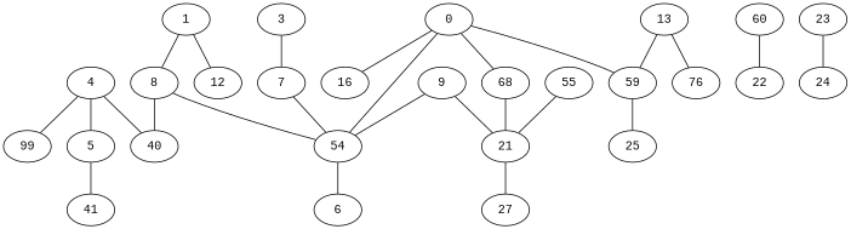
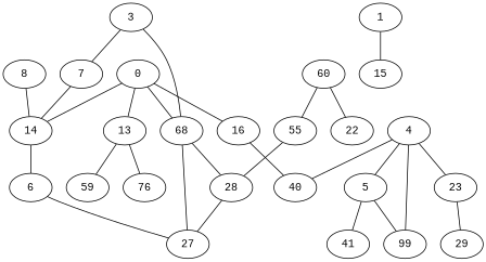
  graph {
    fontname="Liberation Mono"
    node [fontname="Liberation Mono"]
    edge [fontname="Liberation Mono"]
    0
-   14 [label=54]
+   14
    16
    n4 [label=68]
    n5 [label=59]
    6
    n7 [label=40]
    27
-   21
-   25
+   21 [label=28]
    1
    8
-   12
+   12 [label=15]
    3
    7
    n16 [label=60]
    22
    n18 [label=55]
    n19 [label=41]
    4
    5
    23
    n23 [label=99]
-   24
-   9
+   24 [label=29]
    13
    n27 [label=76]
    0 -- 14
    0 -- 16
    0 -- n4
-   0 -- n5
+   0 -- 13
    14 -- 6
-   8 -- n7
+   16 -- n7
+   n4 -- 27
    n4 -- 21
-   n5 -- 25
+   6 -- 27
    21 -- 27
-   1 -- 8
    1 -- 12
    8 -- 14
+   3 -- n4
    3 -- 7
    7 -- 14
    n16 -- 22
+   n16 -- n18
    n18 -- 21
    4 -- n7
    4 -- 5
+   4 -- 23
    4 -- n23
    5 -- n19
+   5 -- n23
    23 -- 24
-   9 -- 14
-   9 -- 21
    13 -- n5
    13 -- n27
  }
